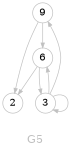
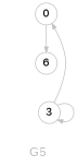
  digraph {
    fontcolor=grey
    fontsize=16
    label=G5
    node [color=grey fillcolor="#ffffff" fixedsize=true fontsize=14 shape=circle style=filled]
    edge [arrowsize=0.7 color=grey fontcolor=grey fontsize=12]
-   0 [width=0.4 label=9]
+   0 [width=0.4]
    n2 [label=6 width=0.4]
-   2 [width=0.4]
    3 [width=0.4]
    0 -> n2
-   0 -> 2
-   n2 -> 2
-   n2 -> 3
    3 -> 0
-   3 -> n2
    3 -> 3
  }
